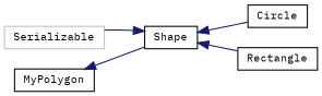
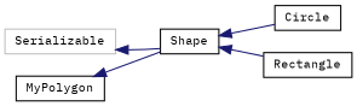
  digraph {
    fontname="IBM Plex Mono"
    rankdir=LR
    node [color=black fillcolor=white fontname="IBM Plex Mono" fontsize=10 shape=record style=filled]
    edge [color=midnightblue dir=back fontname="IBM Plex Mono" fontsize=10 labelfontname=Helvetica labelfontsize=10 style=solid]
    n1 [color=grey75 height=0.2 label=Serializable width=0.4]
    n2 [height=0.2 label=Shape width=0.4]
    n3 [height=0.2 label=Circle width=0.4]
    n4 [height=0.2 label=Rectangle width=0.4]
    n5 [height=0.2 label=MyPolygon width=0.4]
-   n2 -> n1
+   n1 -> n2
    n2 -> n3
    n2 -> n4
    n5 -> n2
  }
